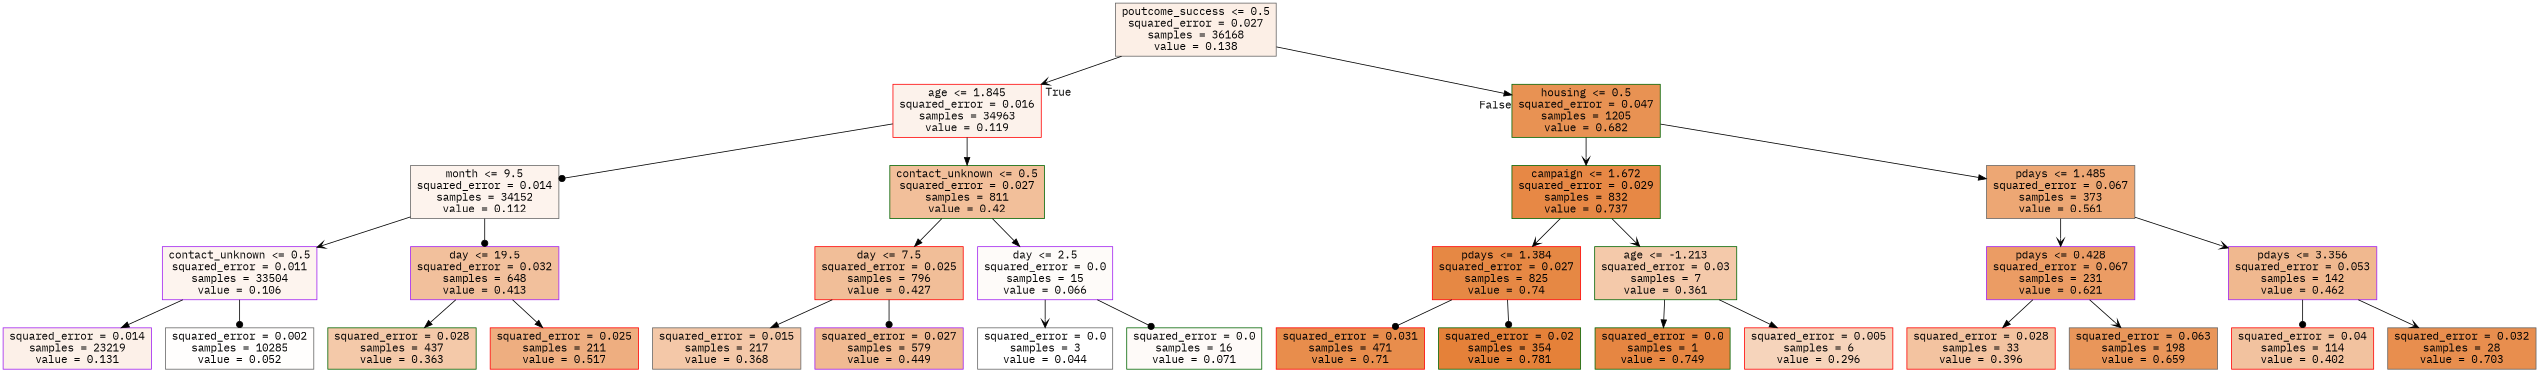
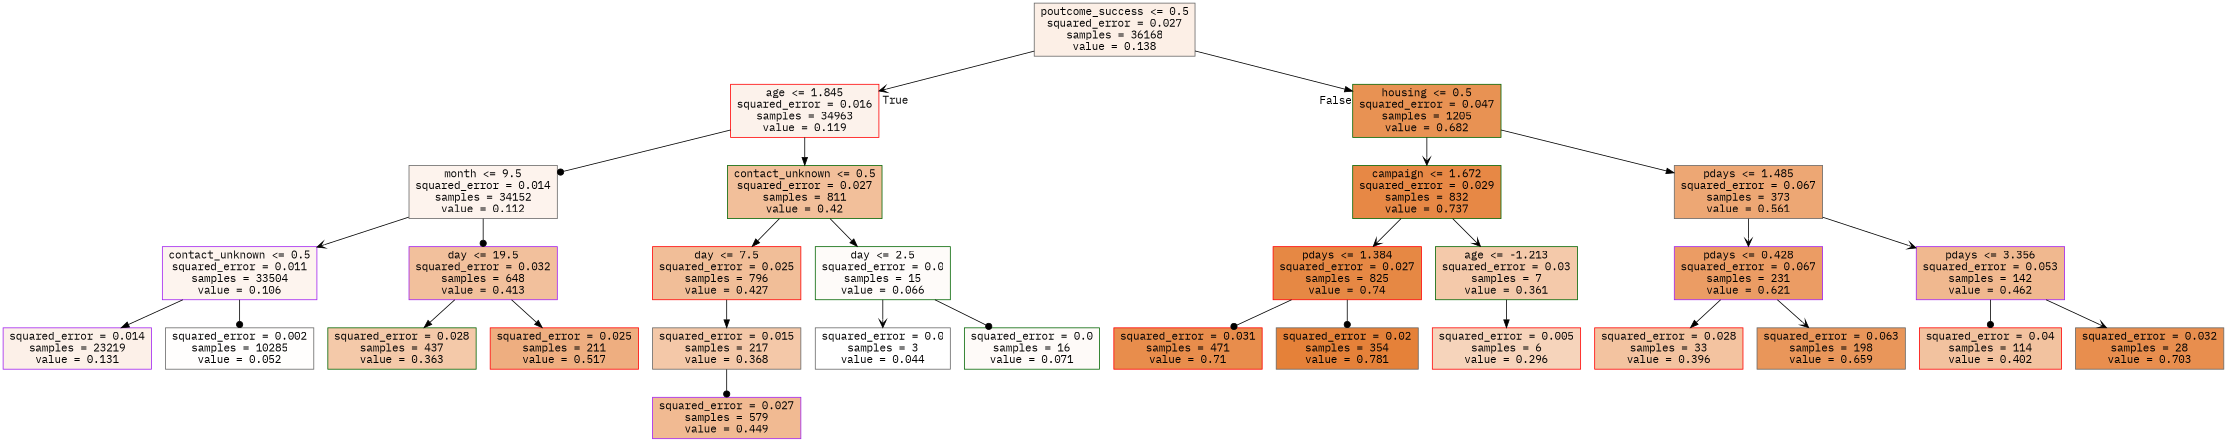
  digraph {
    fontname="IBM Plex Mono"
    rankdir=TB
    node [color=gray40 fontname="IBM Plex Mono" shape=box style=filled]
    edge [arrowhead=normal fontname="IBM Plex Mono"]
    n1 [fillcolor="#fcefe6" label="poutcome_success <= 0.5\nsquared_error = 0.027\nsamples = 36168\nvalue = 0.138"]
    n2 [color=red fillcolor="#fcf2eb" label="age <= 1.845\nsquared_error = 0.016\nsamples = 34963\nvalue = 0.119"]
    n3 [color=darkgreen fillcolor="#e89253" label="housing <= 0.5\nsquared_error = 0.047\nsamples = 1205\nvalue = 0.682"]
    n4 [fillcolor="#fdf3ed" label="month <= 9.5\nsquared_error = 0.014\nsamples = 34152\nvalue = 0.112"]
    n5 [color=darkgreen fillcolor="#f2bf9a" label="contact_unknown <= 0.5\nsquared_error = 0.027\nsamples = 811\nvalue = 0.42"]
    n6 [color=darkgreen fillcolor="#e78845" label="campaign <= 1.672\nsquared_error = 0.029\nsamples = 832\nvalue = 0.737"]
    n7 [fillcolor="#eda774" label="pdays <= 1.485\nsquared_error = 0.067\nsamples = 373\nvalue = 0.561"]
    n8 [color=purple fillcolor="#fdf4ee" label="contact_unknown <= 0.5\nsquared_error = 0.011\nsamples = 33504\nvalue = 0.106"]
    n9 [color=purple fillcolor="#f2c09c" label="day <= 19.5\nsquared_error = 0.032\nsamples = 648\nvalue = 0.413"]
    n10 [color=red fillcolor="#f1be98" label="day <= 7.5\nsquared_error = 0.025\nsamples = 796\nvalue = 0.427"]
-   n11 [color=purple fillcolor="#fefbf9" label="day <= 2.5\nsquared_error = 0.0\nsamples = 15\nvalue = 0.066"]
+   n11 [color=darkgreen fillcolor="#fefbf9" label="day <= 2.5\nsquared_error = 0.0\nsamples = 15\nvalue = 0.066"]
    n12 [color=purple fillcolor="#fcf0e8" label="squared_error = 0.014\nsamples = 23219\nvalue = 0.131"]
    n13 [fillcolor="#fffefd" label="squared_error = 0.002\nsamples = 10285\nvalue = 0.052"]
    n14 [color=darkgreen fillcolor="#f4c9a9" label="squared_error = 0.028\nsamples = 437\nvalue = 0.363"]
    n15 [color=red fillcolor="#eeae80" label="squared_error = 0.025\nsamples = 211\nvalue = 0.517"]
    n16 [fillcolor="#f4c8a8" label="squared_error = 0.015\nsamples = 217\nvalue = 0.368"]
    n17 [color=purple fillcolor="#f1ba92" label="squared_error = 0.027\nsamples = 579\nvalue = 0.449"]
    n18 [fillcolor="#ffffff" label="squared_error = 0.0\nsamples = 3\nvalue = 0.044"]
    n19 [color=darkgreen fillcolor="#fefaf8" label="squared_error = 0.0\nsamples = 16\nvalue = 0.071"]
    n20 [color=red fillcolor="#e68844" label="pdays <= 1.384\nsquared_error = 0.027\nsamples = 825\nvalue = 0.74"]
    n21 [color=darkgreen fillcolor="#f4c9aa" label="age <= -1.213\nsquared_error = 0.03\nsamples = 7\nvalue = 0.361"]
    n22 [color=purple fillcolor="#eb9c64" label="pdays <= 0.428\nsquared_error = 0.067\nsamples = 231\nvalue = 0.621"]
    n23 [color=purple fillcolor="#f0b88f" label="pdays <= 3.356\nsquared_error = 0.053\nsamples = 142\nvalue = 0.462"]
    n24 [color=red fillcolor="#e88d4c" label="squared_error = 0.031\nsamples = 471\nvalue = 0.71"]
-   n25 [color=darkgreen fillcolor="#e58139" label="squared_error = 0.02\nsamples = 354\nvalue = 0.781"]
-   n26 [color=darkgreen fillcolor="#e68642" label="squared_error = 0.0\nsamples = 1\nvalue = 0.749"]
+   n25 [fillcolor="#e58139" label="squared_error = 0.02\nsamples = 354\nvalue = 0.781"]
    n27 [color=red fillcolor="#f6d4bb" label="squared_error = 0.005\nsamples = 6\nvalue = 0.296"]
    n28 [color=red fillcolor="#f3c3a0" label="squared_error = 0.028\nsamples = 33\nvalue = 0.396"]
    n29 [fillcolor="#e9965a" label="squared_error = 0.063\nsamples = 198\nvalue = 0.659"]
    n30 [color=red fillcolor="#f2c29f" label="squared_error = 0.04\nsamples = 114\nvalue = 0.402"]
    n31 [fillcolor="#e88e4e" label="squared_error = 0.032\nsamples = 28\nvalue = 0.703"]
    n1 -> n2 [arrowhead=vee headlabel=True labelangle=-45 labeldistance=2.5]
    n1 -> n3 [headlabel=False labelangle=45 labeldistance=2.5]
    n2 -> n4 [arrowhead=dot]
    n2 -> n5
    n3 -> n6 [arrowhead=vee]
    n3 -> n7
    n4 -> n8 [arrowhead=vee]
    n4 -> n9 [arrowhead=dot]
    n5 -> n10
    n5 -> n11
    n6 -> n20 [arrowhead=vee]
    n6 -> n21 [arrowhead=vee]
    n7 -> n22 [arrowhead=vee]
    n7 -> n23 [arrowhead=vee]
    n8 -> n12
    n8 -> n13 [arrowhead=dot]
    n9 -> n14
    n9 -> n15
    n10 -> n16
-   n10 -> n17 [arrowhead=dot]
+   n16 -> n17 [arrowhead=dot]
    n11 -> n18 [arrowhead=vee]
    n11 -> n19 [arrowhead=dot]
    n20 -> n24 [arrowhead=dot]
    n20 -> n25 [arrowhead=dot]
-   n21 -> n26
    n21 -> n27
    n22 -> n28
    n22 -> n29 [arrowhead=vee]
    n23 -> n30 [arrowhead=dot]
    n23 -> n31 [arrowhead=vee]
  }
